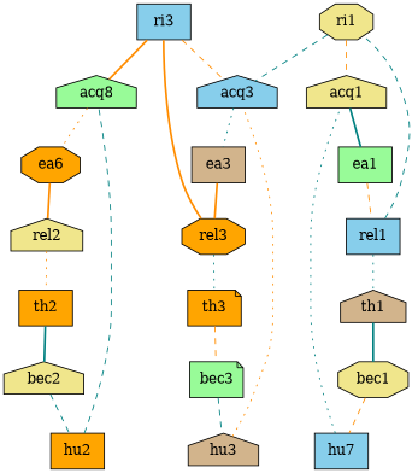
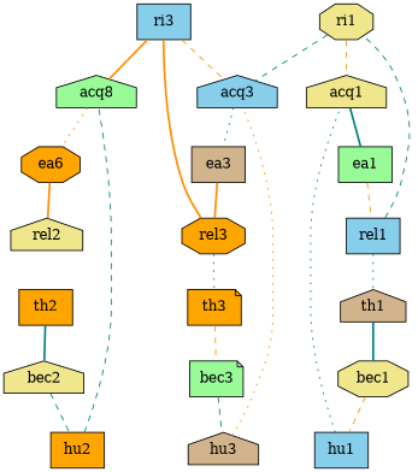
  graph {
    node [fillcolor=orange shape=house style=filled]
    edge [color=darkorange style=dashed]
    n1 [fillcolor=palegreen label=acq8]
    ri3 [fillcolor=skyblue shape=box]
    acq3 [fillcolor=skyblue]
    n4 [label=ea6 shape=octagon]
    ea3 [fillcolor=tan shape=box]
    rel2 [fillcolor=khaki]
    rel3 [shape=octagon]
    hu3 [fillcolor=tan]
    bec3 [fillcolor=palegreen shape=note]
    th3 [shape=note]
    acq1 [fillcolor=khaki]
    ea1 [fillcolor=palegreen shape=box]
    rel1 [fillcolor=skyblue shape=box]
    hu2 [shape=box]
    bec2 [fillcolor=khaki]
    th2 [shape=box]
    ri1 [fillcolor=khaki shape=octagon]
-   hu1 [fillcolor=skyblue shape=box label=hu7]
+   hu1 [fillcolor=skyblue shape=box]
    bec1 [fillcolor=khaki shape=octagon]
    th1 [fillcolor=tan]
    n1 -- n4 [style=dotted]
    ri3 -- n1 [style=bold]
    ri3 -- acq3
    acq3 -- ea3 [color=teal style=dotted]
    n4 -- rel2 [style=bold]
    ea3 -- rel3 [style=bold]
-   rel2 -- th2 [style=dotted]
    rel3 -- ri3 [style=bold]
    rel3 -- th3 [color=teal style=dotted]
    hu3 -- acq3 [style=dotted]
    bec3 -- hu3 [color=teal]
    th3 -- bec3
    acq1 -- ea1 [color=teal style=bold]
    ea1 -- rel1
    rel1 -- ri1 [color=teal]
    rel1 -- th1 [color=teal style=dotted]
    hu2 -- n1 [color=teal]
    bec2 -- hu2 [color=teal]
    th2 -- bec2 [color=teal style=bold]
    ri1 -- acq3 [color=teal]
    ri1 -- acq1
    hu1 -- acq1 [color=teal style=dotted]
    bec1 -- hu1
    th1 -- bec1 [color=teal style=bold]
  }
